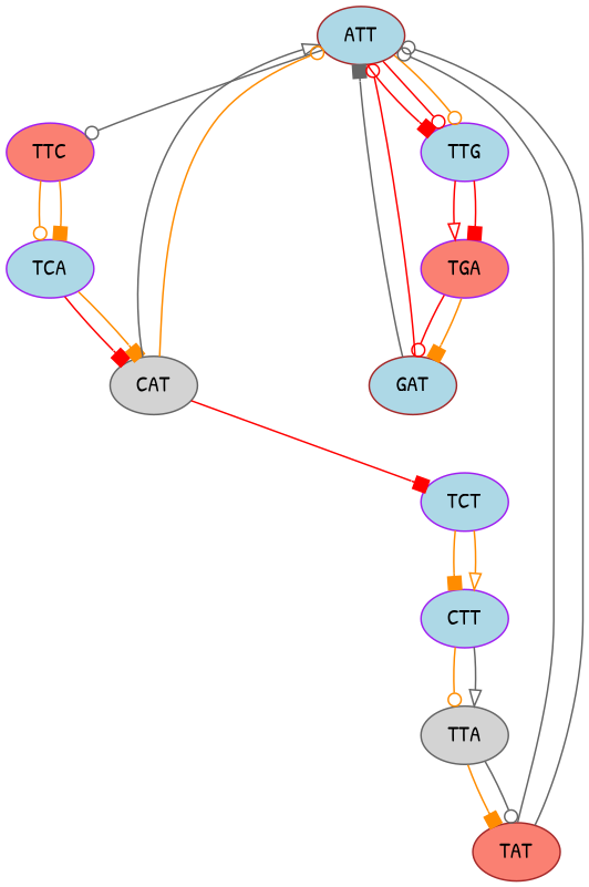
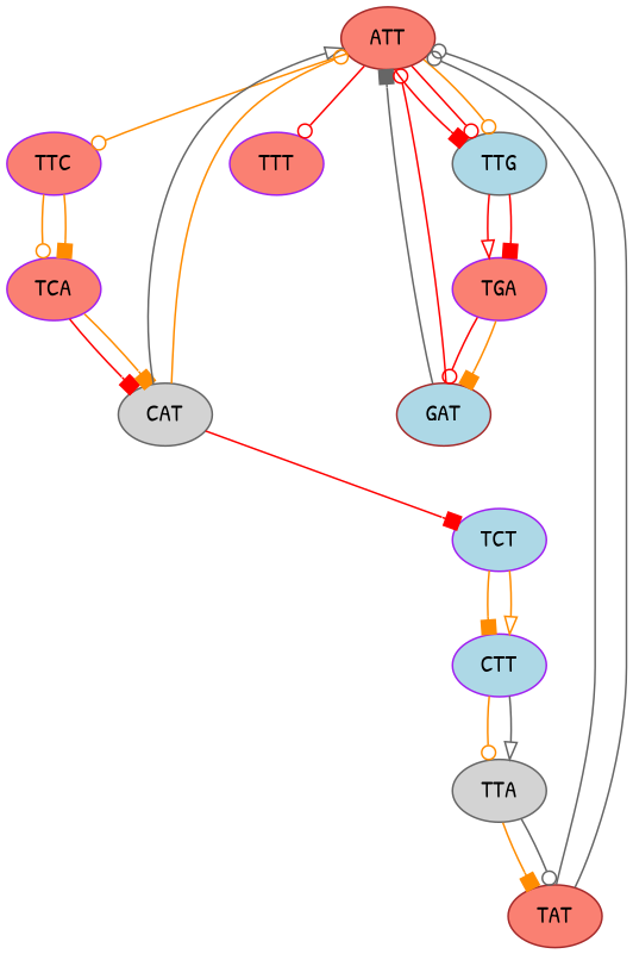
  digraph {
    fontname="Patrick Hand"
    node [color=purple fillcolor=lightblue fontname="Patrick Hand" style=filled]
    edge [arrowhead=odot color=darkorange fontname="Patrick Hand"]
-   ATT [color=brown]
+   ATT [color=brown fillcolor=salmon]
    TTC [fillcolor=salmon]
-   TTG
-   TCA
+   TTG [color=gray40]
+   TTT [fillcolor=salmon]
+   TCA [fillcolor=salmon]
    TGA [fillcolor=salmon]
    CAT [color=gray40 fillcolor=lightgrey]
    TCT
    CTT
    GAT [color=brown]
    TTA [color=gray40 fillcolor=lightgrey]
    TAT [color=brown fillcolor=salmon]
-   ATT -> TTC [color=gray40]
+   ATT -> TTC
    ATT -> TTG [arrowhead=box color=red]
    ATT -> TTG [color=red]
    ATT -> TTG
+   ATT -> TTT [color=red]
    TTC -> TCA
    TTC -> TCA [arrowhead=box]
    TTG -> TGA [arrowhead=onormal color=red]
    TTG -> TGA [arrowhead=box color=red]
    TCA -> CAT [arrowhead=box color=red]
    TCA -> CAT [arrowhead=box]
    TGA -> GAT [color=red]
    TGA -> GAT [arrowhead=box]
    CAT -> ATT [arrowhead=onormal color=gray40]
    CAT -> ATT
    CAT -> TCT [arrowhead=box color=red]
    TCT -> CTT [arrowhead=box]
    TCT -> CTT [arrowhead=onormal]
    CTT -> TTA
    CTT -> TTA [arrowhead=onormal color=gray40]
    GAT -> ATT [arrowhead=box color=gray40]
    GAT -> ATT [color=red]
    TTA -> TAT [arrowhead=box]
    TTA -> TAT [color=gray40]
    TAT -> ATT [color=gray40]
    TAT -> ATT [color=gray40]
  }
